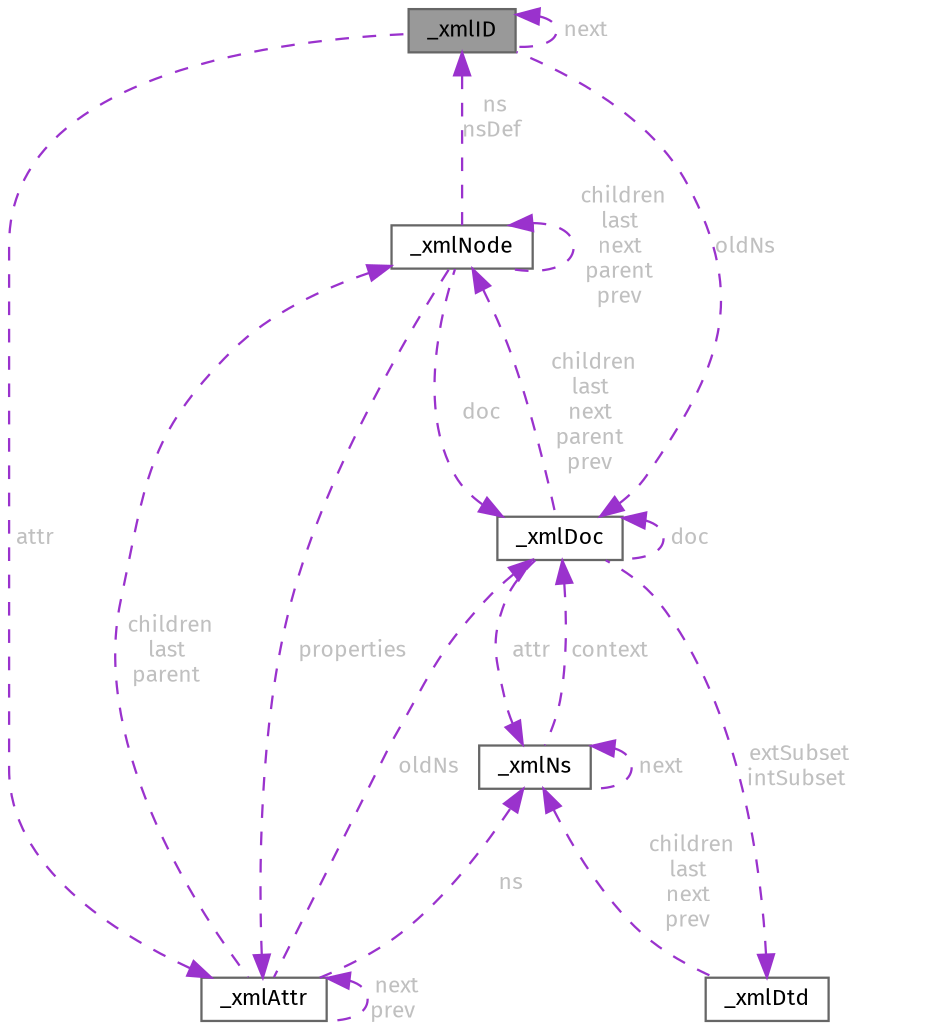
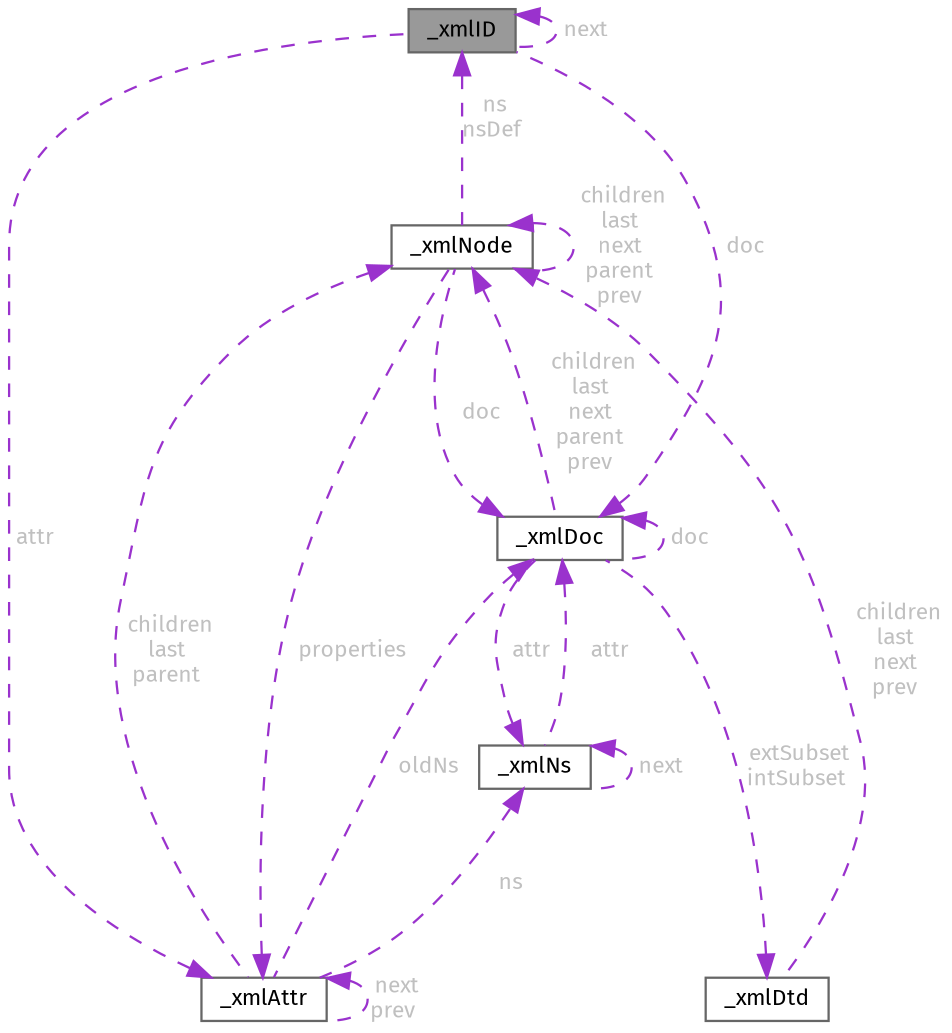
  digraph {
    fontname="Fira Sans"
    node [color=gray40 fillcolor=white fontname="Fira Sans" fontsize=10 shape=box style=filled]
    edge [color=darkorchid3 dir=back fontcolor=grey fontname="Fira Sans" fontsize=10 labelfontname=Helvetica labelfontsize=10 style=dashed]
    n1 [fillcolor=grey60 fontcolor=black height=0.2 label=_xmlID width=0.4]
    n2 [height=0.2 label=_xmlNode width=0.4]
    n3 [height=0.2 label=_xmlAttr width=0.4]
    n4 [height=0.2 label=_xmlDoc width=0.4]
    n5 [height=0.2 label=_xmlDtd width=0.4]
    n6 [height=0.2 label=_xmlNs width=0.4]
    n1 -> n1 [label=" next"]
    n1 -> n2 [label=" ns\nnsDef"]
    n2 -> n2 [label=" children\nlast\nnext\nparent\nprev"]
    n2 -> n3 [label=" children\nlast\nparent"]
    n2 -> n4 [label=" children\nlast\nnext\nparent\nprev"]
-   n6 -> n5 [label=" children\nlast\nnext\nprev"]
+   n2 -> n5 [label=" children\nlast\nnext\nprev"]
    n3 -> n1 [label=" attr"]
    n3 -> n2 [label=" properties"]
    n3 -> n3 [label=" next\nprev"]
-   n4 -> n1 [label=" oldNs"]
+   n4 -> n1 [label=" doc"]
    n4 -> n2 [label=" doc"]
    n4 -> n3 [label=" oldNs"]
    n4 -> n4 [label=" doc"]
-   n4 -> n6 [label=" context"]
+   n4 -> n6 [label=" attr"]
    n5 -> n4 [label=" extSubset\nintSubset"]
    n6 -> n3 [label=" ns"]
    n6 -> n4 [label=" attr"]
    n6 -> n6 [label=" next"]
  }
